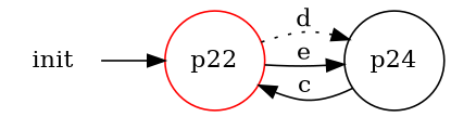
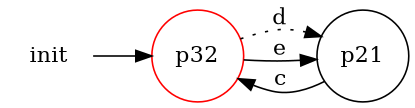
  digraph {
    rankdir=LR
    node [color=black shape=circle]
    edge [style=solid]
-   p22 [color=red]
-   p21 [label=p24]
+   p22 [color=red label=p32]
+   p21
    init [shape=plaintext]
    p22 -> p21 [label=d style=dotted]
    p22 -> p21 [label=e]
    p21 -> p22 [label=c]
    init -> p22
  }
